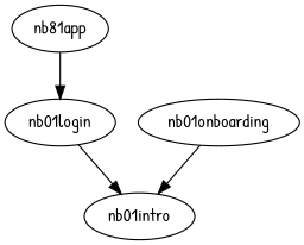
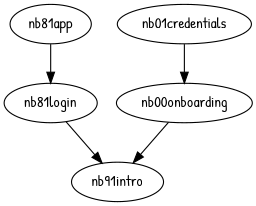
  digraph {
    fontname="Patrick Hand"
    schemaFileName="node-builders-test01-schema"
    targetsFileName="node-builders-test01-targets"
    node [fontname="Patrick Hand" type=flow]
    edge [fontname="Patrick Hand"]
    n1 [label=nb81app resultType="ru.kode.test.app.AppFlowResult"]
-   nb01login [resultType="ru.kode.test.app.LoginFlowResult"]
-   nb01intro [type=""]
-   nb01onboarding [resultType="ru.kode.test.app.OnboardingFlowResult"]
+   nb01login [resultType="ru.kode.test.app.LoginFlowResult" label=nb81login]
+   nb01intro [label=nb91intro type=""]
+   nb01credentials [type=""]
+   nb01onboarding [resultType="ru.kode.test.app.OnboardingFlowResult" label=nb00onboarding]
    n1 -> nb01login
    nb01login -> nb01intro
+   nb01credentials -> nb01onboarding
    nb01onboarding -> nb01intro
  }
